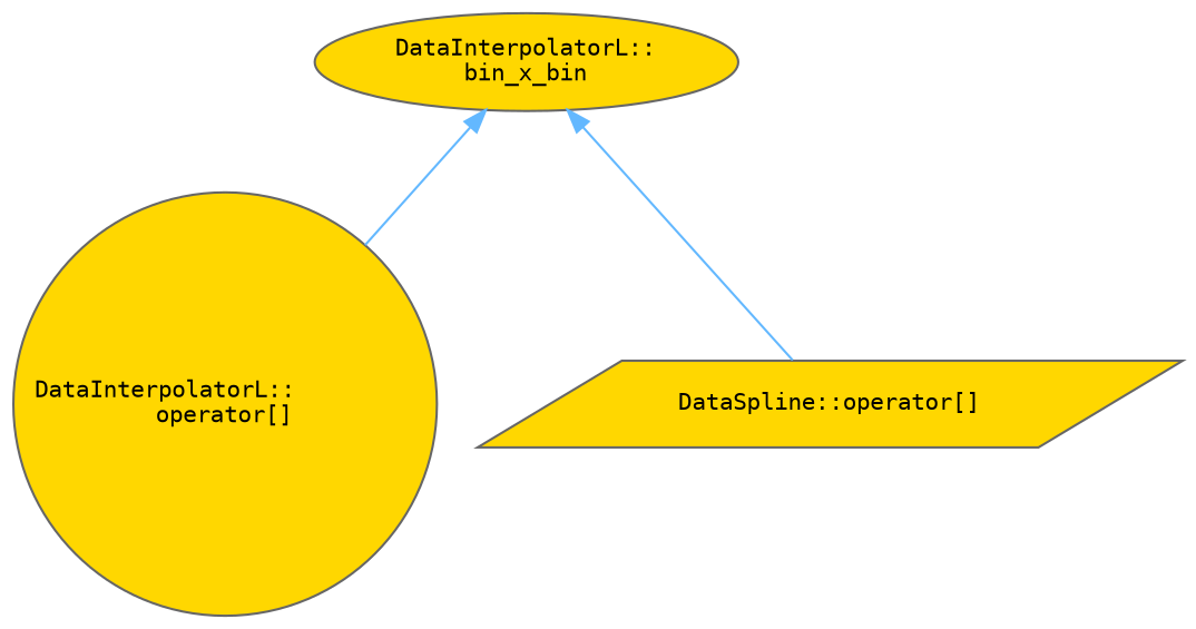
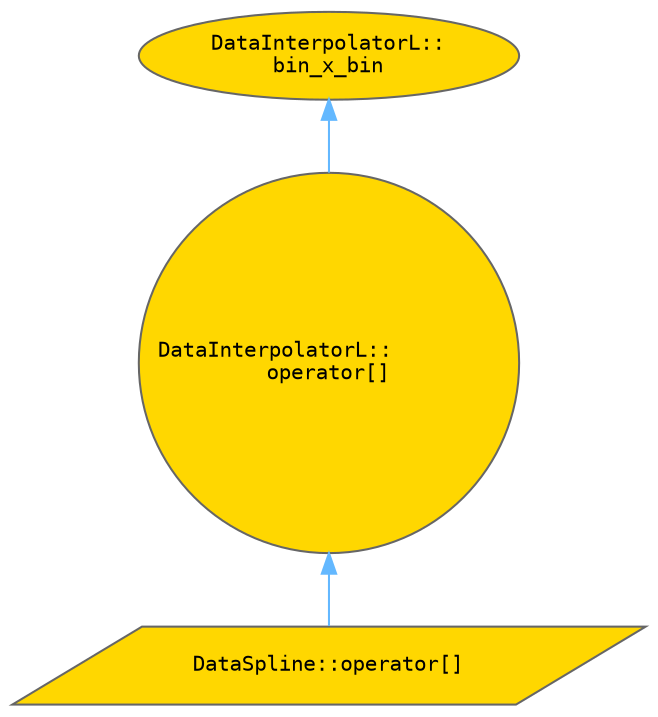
  digraph {
    fontname="DejaVu Sans Mono"
    rankdir=TB
    node [color=grey40 fillcolor=gold fontname="DejaVu Sans Mono" fontsize=10 style=filled]
    edge [color=steelblue1 dir=back fontname="DejaVu Sans Mono" fontsize=10 labelfontname=Helvetica labelfontsize=10 style=solid]
    n1 [color=gray40 fontcolor=black height=0.2 label="DataInterpolatorL::\lbin_x_bin" shape=ellipse width=0.4]
    n2 [height=0.2 label="DataInterpolatorL::\loperator[]" shape=circle width=0.4]
    n3 [height=0.2 label="DataSpline::operator[]" shape=parallelogram width=0.4]
    n1 -> n2
-   n1 -> n3
+   n2 -> n3
  }
